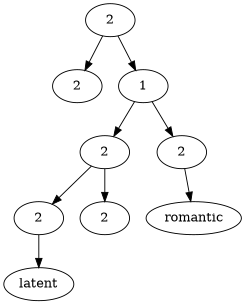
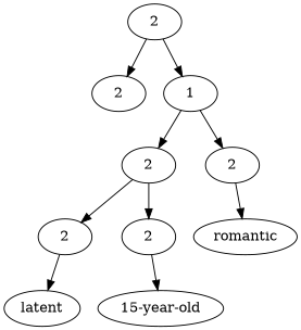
  digraph {
    n1 [label=2]
    n2 [label=2]
    n3 [label=1]
    n4 [label=2]
    n5 [label=2]
    n6 [label=2]
    n7 [label=2]
    n8 [label=romantic]
    n9 [label=latent]
+   n10 [label="15-year-old"]
    n1 -> n2
    n1 -> n3
    n3 -> n4
    n3 -> n5
    n4 -> n6
    n4 -> n7
    n5 -> n8
    n6 -> n9
+   n7 -> n10
  }
